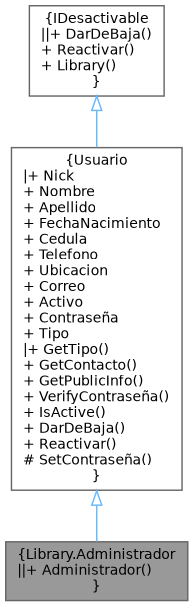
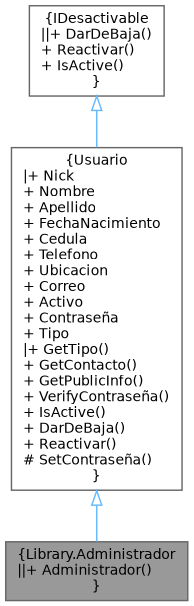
  digraph {
    fontname="DejaVu Sans"
    node [color=gray40 fillcolor=white fontname="DejaVu Sans" fontsize=10 shape=box style=filled]
    edge [arrowtail=onormal color=steelblue1 dir=back fontname="DejaVu Sans" fontsize=10 labelfontname=Helvetica labelfontsize=10 style=solid]
    n1 [fillcolor=grey60 fontcolor=black height=0.2 label="{Library.Administrador\n||+ Administrador()\l}" width=0.4]
    n2 [height=0.2 label="{Usuario\n|+ Nick\l+ Nombre\l+ Apellido\l+ FechaNacimiento\l+ Cedula\l+ Telefono\l+ Ubicacion\l+ Correo\l+ Activo\l+ Contraseña\l+ Tipo\l|+ GetTipo()\l+ GetContacto()\l+ GetPublicInfo()\l+ VerifyContraseña()\l+ IsActive()\l+ DarDeBaja()\l+ Reactivar()\l# SetContraseña()\l}" width=0.4]
-   n3 [height=0.2 label="{IDesactivable\n||+ DarDeBaja()\l+ Reactivar()\l+ Library()\l}" width=0.4]
+   n3 [height=0.2 label="{IDesactivable\n||+ DarDeBaja()\l+ Reactivar()\l+ IsActive()\l}" width=0.4]
    n2 -> n1
    n3 -> n2
  }
